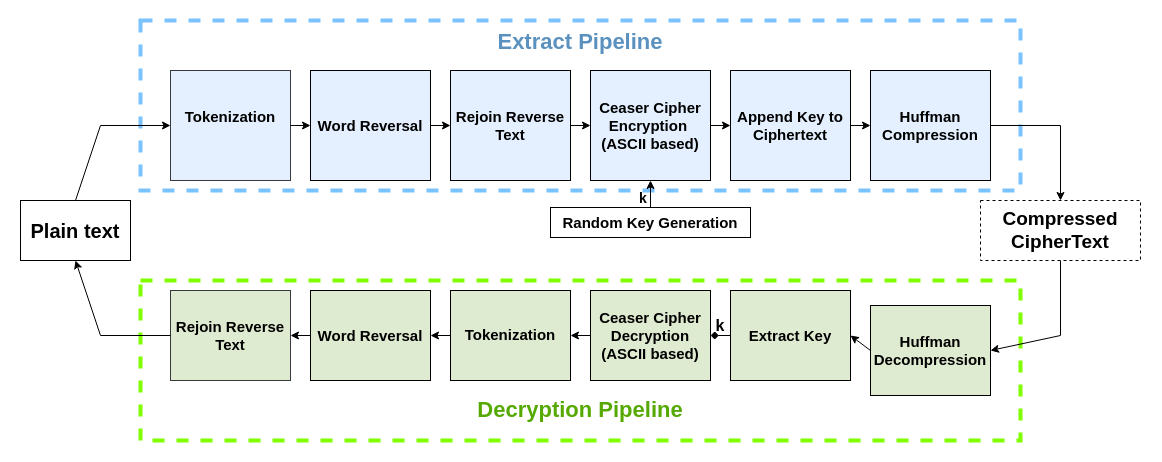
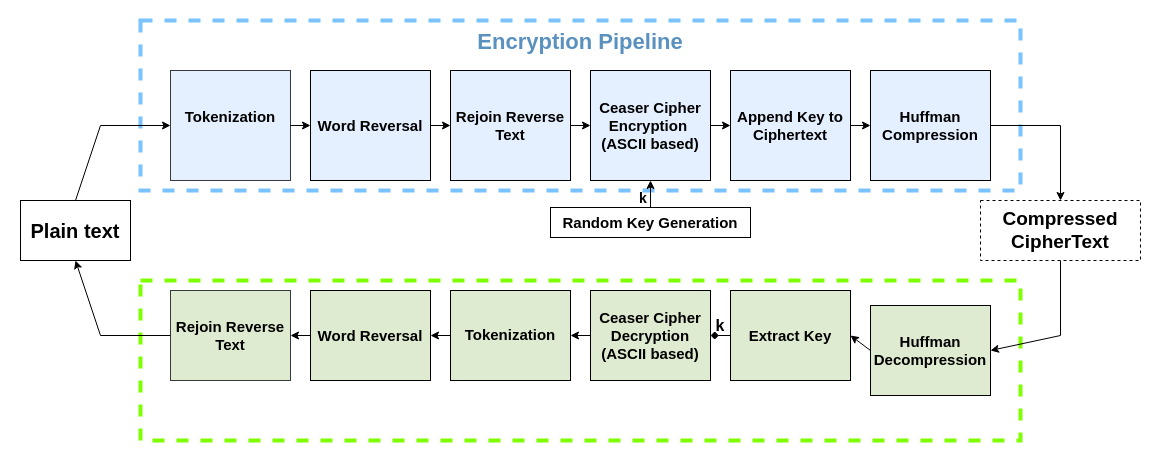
  <mxCell id="0" />
  <mxCell id="1" parent="0" />
  <mxCell id="2" value="" style="rounded=0;whiteSpace=wrap;html=1;dashed=1;strokeWidth=4;perimeterSpacing=1;strokeColor=#80FF00;" vertex="1" parent="1"><mxGeometry x="140" y="280" width="880" height="160" as="geometry" /></mxCell>
  <mxCell id="3" value="" style="rounded=0;whiteSpace=wrap;html=1;dashed=1;strokeWidth=4;perimeterSpacing=1;strokeColor=#7AC3FF;" vertex="1" parent="1"><mxGeometry x="140" y="20" width="880" height="170" as="geometry" /></mxCell>
  <mxCell id="4" value="&lt;b&gt;&lt;font style=&quot;font-size: 20px;&quot;&gt;Plain text&lt;/font&gt;&lt;/b&gt;" style="rounded=0;whiteSpace=wrap;html=1;" vertex="1" parent="1"><mxGeometry x="20" y="200" width="110" height="60" as="geometry" /></mxCell>
  <mxCell id="5" value="&lt;b&gt;&lt;font style=&quot;font-size: 15px; line-height: 100%;&quot;&gt;Tokenization&lt;/font&gt;&lt;/b&gt;&lt;div&gt;&lt;b&gt;&lt;font style=&quot;font-size: 15px; line-height: 100%;&quot;&gt;&lt;br&gt;&lt;/font&gt;&lt;/b&gt;&lt;/div&gt;" style="rounded=0;whiteSpace=wrap;html=1;fillColor=#E4F0FF;strokeColor=#36393d;perimeterSpacing=0;align=center;" vertex="1" parent="1"><mxGeometry x="170" y="70" width="120" height="110" as="geometry" /></mxCell>
  <mxCell id="6" value="&lt;b&gt;&lt;font style=&quot;font-size: 15px;&quot;&gt;Word Reversal&lt;/font&gt;&lt;/b&gt;" style="rounded=0;whiteSpace=wrap;html=1;fillColor=#E4F0FF;perimeterSpacing=0;" vertex="1" parent="1"><mxGeometry x="310" y="70" width="120" height="110" as="geometry" /></mxCell>
  <mxCell id="7" value="&lt;b&gt;&lt;font style=&quot;font-size: 15px;&quot;&gt;Rejoin Reverse Text&lt;/font&gt;&lt;/b&gt;" style="rounded=0;whiteSpace=wrap;html=1;fillColor=#E4F0FF;perimeterSpacing=0;" vertex="1" parent="1"><mxGeometry x="450" y="70" width="120" height="110" as="geometry" /></mxCell>
  <mxCell id="8" value="&lt;b&gt;&lt;font style=&quot;font-size: 15px;&quot;&gt;Ceaser Cipher&lt;/font&gt;&lt;/b&gt;&lt;div&gt;&lt;b&gt;&lt;font style=&quot;font-size: 15px;&quot;&gt;Encryption&amp;nbsp;&lt;/font&gt;&lt;/b&gt;&lt;div&gt;&lt;b&gt;&lt;font style=&quot;font-size: 15px;&quot;&gt;(ASCII based)&lt;/font&gt;&lt;/b&gt;&lt;/div&gt;&lt;/div&gt;" style="rounded=0;whiteSpace=wrap;html=1;fillColor=#E4F0FF;perimeterSpacing=0;" vertex="1" parent="1"><mxGeometry x="590" y="70" width="120" height="110" as="geometry" /></mxCell>
  <mxCell id="9" value="&lt;b&gt;&lt;font style=&quot;font-size: 15px;&quot;&gt;Append Key to Ciphertext&lt;/font&gt;&lt;/b&gt;" style="rounded=0;whiteSpace=wrap;html=1;fillColor=#E4F0FF;perimeterSpacing=0;" vertex="1" parent="1"><mxGeometry x="730" y="70" width="120" height="110" as="geometry" /></mxCell>
  <mxCell id="10" value="&lt;b&gt;&lt;font style=&quot;font-size: 15px;&quot;&gt;Huffman Compression&lt;/font&gt;&lt;/b&gt;" style="rounded=0;whiteSpace=wrap;html=1;fillColor=#E4F0FF;perimeterSpacing=0;" vertex="1" parent="1"><mxGeometry x="870" y="70" width="120" height="110" as="geometry" /></mxCell>
  <mxCell id="11" value="&lt;b&gt;&lt;font style=&quot;font-size: 19px;&quot;&gt;Compressed CipherText&lt;/font&gt;&lt;/b&gt;" style="rounded=0;whiteSpace=wrap;html=1;dashed=1;" vertex="1" parent="1"><mxGeometry x="980" y="200" width="160" height="60" as="geometry" /></mxCell>
  <mxCell id="12" value="&lt;b&gt;&lt;font style=&quot;font-size: 15px;&quot;&gt;Rejoin Reverse Text&lt;/font&gt;&lt;/b&gt;" style="rounded=0;whiteSpace=wrap;html=1;fillColor=#DFEBD0;strokeColor=#36393d;" vertex="1" parent="1"><mxGeometry x="170" y="290" width="120" height="90" as="geometry" /></mxCell>
  <mxCell id="13" value="&lt;b&gt;&lt;font style=&quot;font-size: 15px;&quot;&gt;Word Reversal&lt;/font&gt;&lt;/b&gt;" style="rounded=0;whiteSpace=wrap;html=1;fillColor=#DFEBD0;" vertex="1" parent="1"><mxGeometry x="310" y="290" width="120" height="90" as="geometry" /></mxCell>
  <mxCell id="14" value="&lt;b&gt;&lt;font style=&quot;font-size: 15px; line-height: 15px;&quot;&gt;Tokenization&lt;/font&gt;&lt;/b&gt;" style="rounded=0;whiteSpace=wrap;html=1;fillColor=#DFEBD0;" vertex="1" parent="1"><mxGeometry x="450" y="290" width="120" height="90" as="geometry" /></mxCell>
  <mxCell id="15" value="&lt;b&gt;&lt;font style=&quot;font-size: 15px;&quot;&gt;Ceaser Cipher Decryption&lt;/font&gt;&lt;/b&gt;&lt;div&gt;&lt;b&gt;&lt;font style=&quot;font-size: 15px;&quot;&gt;(ASCII based)&lt;/font&gt;&lt;/b&gt;&lt;/div&gt;" style="rounded=0;whiteSpace=wrap;html=1;fillColor=#DFEBD0;" vertex="1" parent="1"><mxGeometry x="590" y="290" width="120" height="90" as="geometry" /></mxCell>
  <mxCell id="16" value="&lt;b&gt;&lt;font style=&quot;font-size: 15px;&quot;&gt;Extract Key&lt;/font&gt;&lt;/b&gt;" style="rounded=0;whiteSpace=wrap;html=1;fillColor=#DFEBD0;" vertex="1" parent="1"><mxGeometry x="730" y="290" width="120" height="90" as="geometry" /></mxCell>
  <mxCell id="17" value="&lt;b&gt;&lt;font style=&quot;font-size: 15px;&quot;&gt;Huffman Decompression&lt;/font&gt;&lt;/b&gt;" style="rounded=0;whiteSpace=wrap;html=1;fillColor=#DFEBD0;" vertex="1" parent="1"><mxGeometry x="870" y="305" width="120" height="90" as="geometry" /></mxCell>
  <mxCell id="18" value="" style="endArrow=classic;html=1;rounded=0;exitX=0.5;exitY=0;exitDx=0;exitDy=0;entryX=0;entryY=0.5;entryDx=0;entryDy=0;" edge="1" parent="1" source="4" target="5"><mxGeometry width="50" height="50" relative="1" as="geometry"><mxPoint x="570" y="300" as="sourcePoint" /><mxPoint x="620" y="250" as="targetPoint" /><Array as="points"><mxPoint x="100" y="125" /></Array></mxGeometry></mxCell>
  <mxCell id="19" value="" style="endArrow=classic;html=1;rounded=0;exitX=1;exitY=0.5;exitDx=0;exitDy=0;entryX=0;entryY=0.5;entryDx=0;entryDy=0;" edge="1" parent="1" source="5" target="6"><mxGeometry width="50" height="50" relative="1" as="geometry"><mxPoint x="570" y="300" as="sourcePoint" /><mxPoint x="620" y="250" as="targetPoint" /></mxGeometry></mxCell>
  <mxCell id="20" value="" style="endArrow=classic;html=1;rounded=0;exitX=1;exitY=0.5;exitDx=0;exitDy=0;entryX=0;entryY=0.5;entryDx=0;entryDy=0;" edge="1" parent="1" source="6" target="7"><mxGeometry width="50" height="50" relative="1" as="geometry"><mxPoint x="380" y="250" as="sourcePoint" /><mxPoint x="520" y="260" as="targetPoint" /></mxGeometry></mxCell>
  <mxCell id="21" value="" style="endArrow=classic;html=1;rounded=0;exitX=1;exitY=0.5;exitDx=0;exitDy=0;entryX=0;entryY=0.5;entryDx=0;entryDy=0;" edge="1" parent="1" source="7" target="8"><mxGeometry width="50" height="50" relative="1" as="geometry"><mxPoint x="470" y="260" as="sourcePoint" /><mxPoint x="610" y="270" as="targetPoint" /></mxGeometry></mxCell>
  <mxCell id="22" value="" style="endArrow=classic;html=1;rounded=0;exitX=1;exitY=0.5;exitDx=0;exitDy=0;entryX=0;entryY=0.5;entryDx=0;entryDy=0;" edge="1" parent="1" source="8" target="9"><mxGeometry width="50" height="50" relative="1" as="geometry"><mxPoint x="410" y="260" as="sourcePoint" /><mxPoint x="550" y="270" as="targetPoint" /></mxGeometry></mxCell>
  <mxCell id="23" value="" style="endArrow=classic;html=1;rounded=0;exitX=1;exitY=0.5;exitDx=0;exitDy=0;entryX=0;entryY=0.5;entryDx=0;entryDy=0;" edge="1" parent="1" source="9" target="10"><mxGeometry width="50" height="50" relative="1" as="geometry"><mxPoint x="440" y="260" as="sourcePoint" /><mxPoint x="580" y="270" as="targetPoint" /></mxGeometry></mxCell>
  <mxCell id="24" value="" style="endArrow=classic;html=1;rounded=0;exitX=1;exitY=0.5;exitDx=0;exitDy=0;entryX=0.5;entryY=0;entryDx=0;entryDy=0;" edge="1" parent="1" source="10" target="11"><mxGeometry width="50" height="50" relative="1" as="geometry"><mxPoint x="460" y="270" as="sourcePoint" /><mxPoint x="600" y="280" as="targetPoint" /><Array as="points"><mxPoint x="1060" y="125" /></Array></mxGeometry></mxCell>
  <mxCell id="25" value="" style="endArrow=classic;html=1;rounded=0;exitX=0.5;exitY=1;exitDx=0;exitDy=0;entryX=1;entryY=0.5;entryDx=0;entryDy=0;" edge="1" parent="1" source="11" target="17"><mxGeometry width="50" height="50" relative="1" as="geometry"><mxPoint x="450" y="260" as="sourcePoint" /><mxPoint x="590" y="270" as="targetPoint" /><Array as="points"><mxPoint x="1060" y="335" /></Array></mxGeometry></mxCell>
  <mxCell id="26" value="" style="endArrow=classic;html=1;rounded=0;exitX=0;exitY=0.5;exitDx=0;exitDy=0;entryX=1;entryY=0.5;entryDx=0;entryDy=0;" edge="1" parent="1" source="17" target="16"><mxGeometry width="50" height="50" relative="1" as="geometry"><mxPoint x="430" y="260" as="sourcePoint" /><mxPoint x="570" y="270" as="targetPoint" /></mxGeometry></mxCell>
  <mxCell id="27" value="" style="endArrow=diamond;html=1;rounded=0;exitX=0;exitY=0.5;exitDx=0;exitDy=0;entryX=1;entryY=0.5;entryDx=0;entryDy=0;" edge="1" parent="1" source="16" target="15"><mxGeometry width="50" height="50" relative="1" as="geometry"><mxPoint x="480" y="260" as="sourcePoint" /><mxPoint x="620" y="270" as="targetPoint" /></mxGeometry></mxCell>
  <mxCell id="28" value="" style="endArrow=classic;html=1;rounded=0;exitX=0;exitY=0.5;exitDx=0;exitDy=0;entryX=1;entryY=0.5;entryDx=0;entryDy=0;" edge="1" parent="1" source="15" target="14"><mxGeometry width="50" height="50" relative="1" as="geometry"><mxPoint x="420" y="260" as="sourcePoint" /><mxPoint x="560" y="270" as="targetPoint" /></mxGeometry></mxCell>
  <mxCell id="29" value="" style="endArrow=classic;html=1;rounded=0;exitX=0;exitY=0.5;exitDx=0;exitDy=0;entryX=1;entryY=0.5;entryDx=0;entryDy=0;" edge="1" parent="1" source="14" target="13"><mxGeometry width="50" height="50" relative="1" as="geometry"><mxPoint x="450" y="260" as="sourcePoint" /><mxPoint x="590" y="270" as="targetPoint" /></mxGeometry></mxCell>
  <mxCell id="30" value="" style="endArrow=classic;html=1;rounded=0;entryX=1;entryY=0.5;entryDx=0;entryDy=0;exitX=0;exitY=0.5;exitDx=0;exitDy=0;" edge="1" parent="1" source="13" target="12"><mxGeometry width="50" height="50" relative="1" as="geometry"><mxPoint x="410" y="260" as="sourcePoint" /><mxPoint x="550" y="270" as="targetPoint" /></mxGeometry></mxCell>
  <mxCell id="31" value="" style="endArrow=classic;html=1;rounded=0;entryX=0.5;entryY=1;entryDx=0;entryDy=0;exitX=0;exitY=0.5;exitDx=0;exitDy=0;" edge="1" parent="1" source="12" target="4"><mxGeometry width="50" height="50" relative="1" as="geometry"><mxPoint x="380" y="260" as="sourcePoint" /><mxPoint x="520" y="270" as="targetPoint" /><Array as="points"><mxPoint x="100" y="335" /></Array></mxGeometry></mxCell>
  <mxCell id="32" value="&lt;b&gt;&lt;font style=&quot;font-size: 15px;&quot;&gt;Random Key Generation&lt;/font&gt;&lt;/b&gt;" style="rounded=0;whiteSpace=wrap;html=1;" vertex="1" parent="1"><mxGeometry x="550" y="207" width="200" height="30" as="geometry" /></mxCell>
  <mxCell id="33" value="" style="endArrow=classic;html=1;rounded=0;exitX=0.5;exitY=0;exitDx=0;exitDy=0;entryX=0.5;entryY=1;entryDx=0;entryDy=0;" edge="1" parent="1" source="32" target="8"><mxGeometry width="50" height="50" relative="1" as="geometry"><mxPoint x="570" y="120" as="sourcePoint" /><mxPoint x="590" y="120" as="targetPoint" /></mxGeometry></mxCell>
  <mxCell id="34" value="&lt;b&gt;&lt;font style=&quot;font-size: 14px;&quot;&gt;k&lt;/font&gt;&lt;/b&gt;" style="text;html=1;align=center;verticalAlign=middle;whiteSpace=wrap;rounded=0;" vertex="1" parent="1"><mxGeometry x="613" y="183" width="60" height="30" as="geometry" /></mxCell>
  <mxCell id="35" value="&lt;b&gt;&lt;font style=&quot;font-size: 16px;&quot;&gt;k&lt;/font&gt;&lt;/b&gt;" style="text;html=1;align=center;verticalAlign=middle;whiteSpace=wrap;rounded=0;" vertex="1" parent="1"><mxGeometry x="690" y="310" width="60" height="30" as="geometry" /></mxCell>
- <mxCell id="36" value="&lt;font style=&quot;font-size: 22px; color: rgb(90, 145, 190);&quot;&gt;&lt;b style=&quot;&quot;&gt;Extract Pipeline&lt;/b&gt;&lt;/font&gt;" style="text;html=1;align=center;verticalAlign=middle;whiteSpace=wrap;rounded=0;strokeWidth=3;" vertex="1" parent="1"><mxGeometry x="430" y="27" width="300" height="30" as="geometry" /></mxCell>
- <mxCell id="37" value="&lt;font style=&quot;font-size: 22px; color: rgb(85, 169, 0);&quot;&gt;&lt;b style=&quot;&quot;&gt;Decryption Pipeline&lt;/b&gt;&lt;/font&gt;" style="text;html=1;align=center;verticalAlign=middle;whiteSpace=wrap;rounded=0;strokeWidth=3;" vertex="1" parent="1"><mxGeometry x="430" y="395" width="300" height="30" as="geometry" /></mxCell>
+ <mxCell id="36" value="&lt;font style=&quot;font-size: 22px; color: rgb(90, 145, 190);&quot;&gt;&lt;b style=&quot;&quot;&gt;Encryption Pipeline&lt;/b&gt;&lt;/font&gt;" style="text;html=1;align=center;verticalAlign=middle;whiteSpace=wrap;rounded=0;strokeWidth=3;" vertex="1" parent="1"><mxGeometry x="430" y="27" width="300" height="30" as="geometry" /></mxCell>
